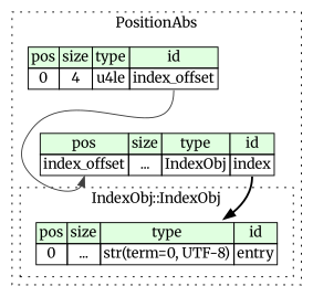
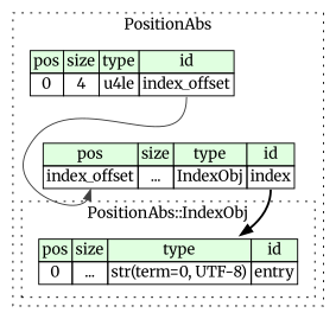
  digraph {
    rankdir=TB
    fontname=Merriweather
    node [shape=plaintext fontname=Merriweather]
    edge [fontname=Merriweather]
    n1 [label=<<TABLE BORDER="0" CELLBORDER="1" CELLSPACING="0"> 				<TR><TD BGCOLOR="#E0FFE0">pos</TD><TD BGCOLOR="#E0FFE0">size</TD><TD BGCOLOR="#E0FFE0">type</TD><TD BGCOLOR="#E0FFE0">id</TD></TR> 				<TR><TD PORT="entry_pos">0</TD><TD PORT="entry_size">...</TD><TD>str(term=0, UTF-8)</TD><TD PORT="entry_type">entry</TD></TR> 			</TABLE>>]
    n2 [label=<<TABLE BORDER="0" CELLBORDER="1" CELLSPACING="0"> 			<TR><TD BGCOLOR="#E0FFE0">pos</TD><TD BGCOLOR="#E0FFE0">size</TD><TD BGCOLOR="#E0FFE0">type</TD><TD BGCOLOR="#E0FFE0">id</TD></TR> 			<TR><TD PORT="index_offset_pos">0</TD><TD PORT="index_offset_size">4</TD><TD>u4le</TD><TD PORT="index_offset_type">index_offset</TD></TR> 		</TABLE>>]
    n3 [label=<<TABLE BORDER="0" CELLBORDER="1" CELLSPACING="0"> 			<TR><TD BGCOLOR="#E0FFE0">pos</TD><TD BGCOLOR="#E0FFE0">size</TD><TD BGCOLOR="#E0FFE0">type</TD><TD BGCOLOR="#E0FFE0">id</TD></TR> 			<TR><TD PORT="index_pos">index_offset</TD><TD PORT="index_size">...</TD><TD>IndexObj</TD><TD PORT="index_type">index</TD></TR> 		</TABLE>>]
    subgraph cluster_1 {
      label=PositionAbs
      style=dotted
      n2
      n3
      subgraph cluster_2 {
-       label="IndexObj::IndexObj"
+       label="PositionAbs::IndexObj"
        style=dotted
        n1
      }
    }
    n2 -> n3 [color="#404040" headport=index_pos tailport=index_offset_type]
    n3 -> n1 [style=bold tailport=index_type]
  }
